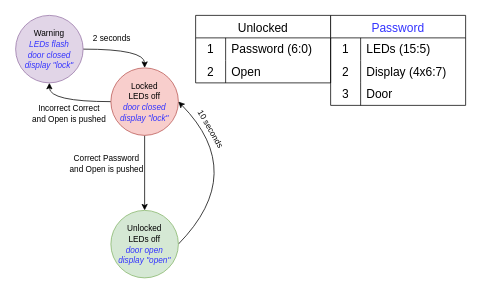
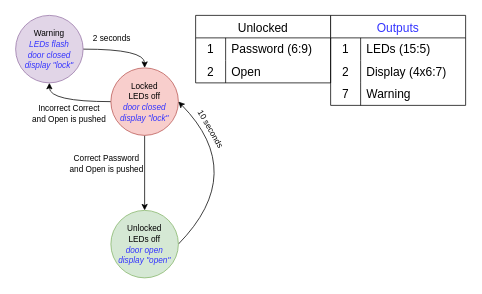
  <mxCell id="0" />
  <mxCell id="1" parent="0" />
  <mxCell id="2" style="edgeStyle=none;rounded=0;orthogonalLoop=1;jettySize=auto;html=1;exitX=0.5;exitY=1;exitDx=0;exitDy=0;" edge="1" parent="1" source="5" target="15"><mxGeometry relative="1" as="geometry" /></mxCell>
  <mxCell id="3" value="Correct Password &lt;br&gt;and Open is pushed" style="edgeLabel;html=1;align=center;verticalAlign=middle;resizable=0;points=[];" vertex="1" connectable="0" parent="2"><mxGeometry x="-0.255" y="-2" relative="1" as="geometry"><mxPoint x="-50" as="offset" /></mxGeometry></mxCell>
  <mxCell id="4" style="edgeStyle=orthogonalEdgeStyle;curved=1;orthogonalLoop=1;jettySize=auto;html=1;exitX=0;exitY=0.5;exitDx=0;exitDy=0;entryX=0.5;entryY=1;entryDx=0;entryDy=0;" edge="1" parent="1" source="5" target="17"><mxGeometry relative="1" as="geometry" /></mxCell>
  <mxCell id="5" value="&lt;font style=&quot;font-size: 11px;&quot;&gt;Locked&lt;br&gt;LEDs off&lt;br&gt;&lt;font color=&quot;#3333ff&quot;&gt;&lt;i&gt;door closed&lt;br&gt;display &quot;lock&quot;&lt;/i&gt;&lt;/font&gt;&lt;/font&gt;" style="ellipse;whiteSpace=wrap;html=1;aspect=fixed;fillColor=#f8cecc;strokeColor=#b85450;" vertex="1" parent="1"><mxGeometry x="147" y="90" width="90" height="90" as="geometry" /></mxCell>
  <mxCell id="6" value="Unlocked" style="shape=table;startSize=30;container=1;collapsible=0;childLayout=tableLayout;fixedRows=1;rowLines=0;fontStyle=0;strokeColor=default;fontSize=16;" vertex="1" parent="1"><mxGeometry x="260" y="20" width="180" height="90" as="geometry" /></mxCell>
  <mxCell id="7" value="" style="shape=tableRow;horizontal=0;startSize=0;swimlaneHead=0;swimlaneBody=0;top=0;left=0;bottom=0;right=0;collapsible=0;dropTarget=0;fillColor=none;points=[[0,0.5],[1,0.5]];portConstraint=eastwest;strokeColor=inherit;fontSize=16;" vertex="1" parent="6"><mxGeometry y="30" width="180" height="30" as="geometry" /></mxCell>
  <mxCell id="8" value="1" style="shape=partialRectangle;html=1;whiteSpace=wrap;connectable=0;fillColor=none;top=0;left=0;bottom=0;right=0;overflow=hidden;pointerEvents=1;strokeColor=inherit;fontSize=16;" vertex="1" parent="7"><mxGeometry width="40" height="30" as="geometry"><mxRectangle width="40" height="30" as="alternateBounds" /></mxGeometry></mxCell>
- <mxCell id="9" value="Password (6:0)" style="shape=partialRectangle;html=1;whiteSpace=wrap;connectable=0;fillColor=none;top=0;left=0;bottom=0;right=0;align=left;spacingLeft=6;overflow=hidden;strokeColor=inherit;fontSize=16;" vertex="1" parent="7"><mxGeometry x="40" width="140" height="30" as="geometry"><mxRectangle width="140" height="30" as="alternateBounds" /></mxGeometry></mxCell>
+ <mxCell id="9" value="Password (6:9)" style="shape=partialRectangle;html=1;whiteSpace=wrap;connectable=0;fillColor=none;top=0;left=0;bottom=0;right=0;align=left;spacingLeft=6;overflow=hidden;strokeColor=inherit;fontSize=16;" vertex="1" parent="7"><mxGeometry x="40" width="140" height="30" as="geometry"><mxRectangle width="140" height="30" as="alternateBounds" /></mxGeometry></mxCell>
  <mxCell id="10" value="" style="shape=tableRow;horizontal=0;startSize=0;swimlaneHead=0;swimlaneBody=0;top=0;left=0;bottom=0;right=0;collapsible=0;dropTarget=0;fillColor=none;points=[[0,0.5],[1,0.5]];portConstraint=eastwest;strokeColor=inherit;fontSize=16;" vertex="1" parent="6"><mxGeometry y="60" width="180" height="30" as="geometry" /></mxCell>
  <mxCell id="11" value="2" style="shape=partialRectangle;html=1;whiteSpace=wrap;connectable=0;fillColor=none;top=0;left=0;bottom=0;right=0;overflow=hidden;strokeColor=inherit;fontSize=16;" vertex="1" parent="10"><mxGeometry width="40" height="30" as="geometry"><mxRectangle width="40" height="30" as="alternateBounds" /></mxGeometry></mxCell>
  <mxCell id="12" value="Open&amp;nbsp;" style="shape=partialRectangle;html=1;whiteSpace=wrap;connectable=0;fillColor=none;top=0;left=0;bottom=0;right=0;align=left;spacingLeft=6;overflow=hidden;strokeColor=inherit;fontSize=16;" vertex="1" parent="10"><mxGeometry x="40" width="140" height="30" as="geometry"><mxRectangle width="140" height="30" as="alternateBounds" /></mxGeometry></mxCell>
  <mxCell id="13" style="edgeStyle=none;orthogonalLoop=1;jettySize=auto;html=1;exitX=1;exitY=0.5;exitDx=0;exitDy=0;entryX=1;entryY=0.5;entryDx=0;entryDy=0;curved=1;" edge="1" parent="1" source="15" target="5"><mxGeometry relative="1" as="geometry"><Array as="points"><mxPoint x="330" y="230" /></Array></mxGeometry></mxCell>
  <mxCell id="14" value="10 seconds" style="edgeLabel;html=1;align=center;verticalAlign=middle;resizable=0;points=[];rotation=60;" vertex="1" connectable="0" parent="13"><mxGeometry x="0.297" y="12" relative="1" as="geometry"><mxPoint x="-14" y="-40" as="offset" /></mxGeometry></mxCell>
  <mxCell id="15" value="&lt;font style=&quot;font-size: 11px;&quot;&gt;Unlocked&lt;br&gt;LEDs off&lt;br&gt;&lt;font color=&quot;#3333ff&quot;&gt;&lt;i&gt;door open&lt;br&gt;display &quot;open&quot;&lt;/i&gt;&lt;/font&gt;&lt;/font&gt;" style="ellipse;whiteSpace=wrap;html=1;aspect=fixed;fillColor=#d5e8d4;strokeColor=#82b366;" vertex="1" parent="1"><mxGeometry x="147" y="280" width="90" height="90" as="geometry" /></mxCell>
  <mxCell id="16" style="edgeStyle=orthogonalEdgeStyle;curved=1;orthogonalLoop=1;jettySize=auto;html=1;exitX=1;exitY=0.5;exitDx=0;exitDy=0;entryX=0.5;entryY=0;entryDx=0;entryDy=0;" edge="1" parent="1" source="17" target="5"><mxGeometry relative="1" as="geometry" /></mxCell>
  <mxCell id="17" value="&lt;font style=&quot;font-size: 11px;&quot;&gt;Warning&lt;br&gt;&lt;font color=&quot;#3333ff&quot;&gt;&lt;i&gt;LEDs flash&lt;br&gt;door closed&lt;br&gt;display &quot;lock&quot;&lt;br&gt;&lt;/i&gt;&lt;/font&gt;&lt;/font&gt;" style="ellipse;whiteSpace=wrap;html=1;aspect=fixed;fillColor=#e1d5e7;strokeColor=#9673a6;" vertex="1" parent="1"><mxGeometry x="20" y="20" width="90" height="90" as="geometry" /></mxCell>
- <mxCell id="18" value="Password" style="shape=table;startSize=30;container=1;collapsible=0;childLayout=tableLayout;fixedRows=1;rowLines=0;fontStyle=0;strokeColor=default;fontSize=16;fontColor=#3333FF;" vertex="1" parent="1"><mxGeometry x="440" y="20" width="180" height="120" as="geometry" /></mxCell>
+ <mxCell id="18" value="Outputs" style="shape=table;startSize=30;container=1;collapsible=0;childLayout=tableLayout;fixedRows=1;rowLines=0;fontStyle=0;strokeColor=default;fontSize=16;fontColor=#3333FF;" vertex="1" parent="1"><mxGeometry x="440" y="20" width="180" height="120" as="geometry" /></mxCell>
  <mxCell id="19" value="" style="shape=tableRow;horizontal=0;startSize=0;swimlaneHead=0;swimlaneBody=0;top=0;left=0;bottom=0;right=0;collapsible=0;dropTarget=0;fillColor=none;points=[[0,0.5],[1,0.5]];portConstraint=eastwest;strokeColor=inherit;fontSize=16;" vertex="1" parent="18"><mxGeometry y="30" width="180" height="30" as="geometry" /></mxCell>
  <mxCell id="20" value="1" style="shape=partialRectangle;html=1;whiteSpace=wrap;connectable=0;fillColor=none;top=0;left=0;bottom=0;right=0;overflow=hidden;pointerEvents=1;strokeColor=inherit;fontSize=16;" vertex="1" parent="19"><mxGeometry width="40" height="30" as="geometry"><mxRectangle width="40" height="30" as="alternateBounds" /></mxGeometry></mxCell>
  <mxCell id="21" value="LEDs (15:5)" style="shape=partialRectangle;html=1;whiteSpace=wrap;connectable=0;fillColor=none;top=0;left=0;bottom=0;right=0;align=left;spacingLeft=6;overflow=hidden;strokeColor=inherit;fontSize=16;" vertex="1" parent="19"><mxGeometry x="40" width="140" height="30" as="geometry"><mxRectangle width="140" height="30" as="alternateBounds" /></mxGeometry></mxCell>
  <mxCell id="22" value="" style="shape=tableRow;horizontal=0;startSize=0;swimlaneHead=0;swimlaneBody=0;top=0;left=0;bottom=0;right=0;collapsible=0;dropTarget=0;fillColor=none;points=[[0,0.5],[1,0.5]];portConstraint=eastwest;strokeColor=inherit;fontSize=16;" vertex="1" parent="18"><mxGeometry y="60" width="180" height="30" as="geometry" /></mxCell>
  <mxCell id="23" value="2" style="shape=partialRectangle;html=1;whiteSpace=wrap;connectable=0;fillColor=none;top=0;left=0;bottom=0;right=0;overflow=hidden;strokeColor=inherit;fontSize=16;" vertex="1" parent="22"><mxGeometry width="40" height="30" as="geometry"><mxRectangle width="40" height="30" as="alternateBounds" /></mxGeometry></mxCell>
  <mxCell id="24" value="Display (4x6:7)" style="shape=partialRectangle;html=1;whiteSpace=wrap;connectable=0;fillColor=none;top=0;left=0;bottom=0;right=0;align=left;spacingLeft=6;overflow=hidden;strokeColor=inherit;fontSize=16;" vertex="1" parent="22"><mxGeometry x="40" width="140" height="30" as="geometry"><mxRectangle width="140" height="30" as="alternateBounds" /></mxGeometry></mxCell>
  <mxCell id="25" value="" style="shape=tableRow;horizontal=0;startSize=0;swimlaneHead=0;swimlaneBody=0;top=0;left=0;bottom=0;right=0;collapsible=0;dropTarget=0;fillColor=none;points=[[0,0.5],[1,0.5]];portConstraint=eastwest;strokeColor=inherit;fontSize=16;" vertex="1" parent="18"><mxGeometry y="90" width="180" height="30" as="geometry" /></mxCell>
- <mxCell id="26" value="3" style="shape=partialRectangle;html=1;whiteSpace=wrap;connectable=0;fillColor=none;top=0;left=0;bottom=0;right=0;overflow=hidden;strokeColor=inherit;fontSize=16;" vertex="1" parent="25"><mxGeometry width="40" height="30" as="geometry"><mxRectangle width="40" height="30" as="alternateBounds" /></mxGeometry></mxCell>
- <mxCell id="27" value="Door" style="shape=partialRectangle;html=1;whiteSpace=wrap;connectable=0;fillColor=none;top=0;left=0;bottom=0;right=0;align=left;spacingLeft=6;overflow=hidden;strokeColor=inherit;fontSize=16;" vertex="1" parent="25"><mxGeometry x="40" width="140" height="30" as="geometry"><mxRectangle width="140" height="30" as="alternateBounds" /></mxGeometry></mxCell>
+ <mxCell id="26" value="7" style="shape=partialRectangle;html=1;whiteSpace=wrap;connectable=0;fillColor=none;top=0;left=0;bottom=0;right=0;overflow=hidden;strokeColor=inherit;fontSize=16;" vertex="1" parent="25"><mxGeometry width="40" height="30" as="geometry"><mxRectangle width="40" height="30" as="alternateBounds" /></mxGeometry></mxCell>
+ <mxCell id="27" value="Warning" style="shape=partialRectangle;html=1;whiteSpace=wrap;connectable=0;fillColor=none;top=0;left=0;bottom=0;right=0;align=left;spacingLeft=6;overflow=hidden;strokeColor=inherit;fontSize=16;" vertex="1" parent="25"><mxGeometry x="40" width="140" height="30" as="geometry"><mxRectangle width="140" height="30" as="alternateBounds" /></mxGeometry></mxCell>
  <mxCell id="28" value="2 seconds" style="edgeLabel;html=1;align=center;verticalAlign=middle;resizable=0;points=[];rotation=0;" vertex="1" connectable="0" parent="1"><mxGeometry x="147.003" y="49.997" as="geometry" /></mxCell>
  <mxCell id="29" value="Incorrect Correct &lt;br&gt;and Open is pushed" style="edgeLabel;html=1;align=center;verticalAlign=middle;resizable=0;points=[];" vertex="1" connectable="0" parent="1"><mxGeometry x="90" y="150.003" as="geometry" /></mxCell>
